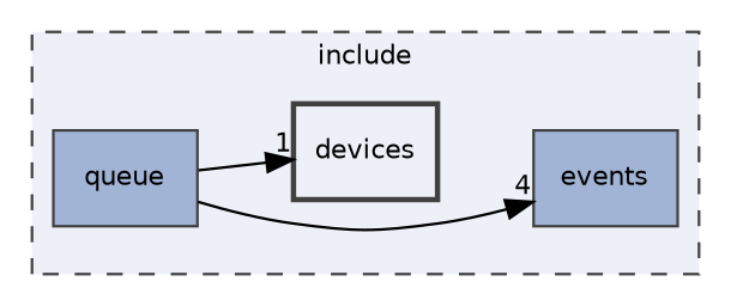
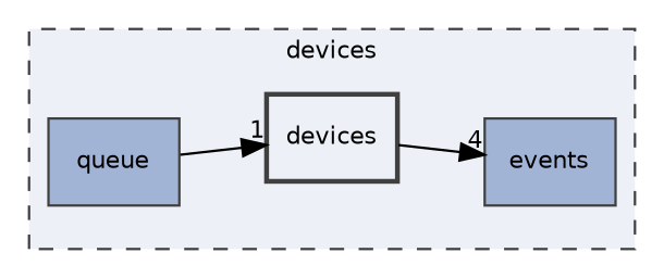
  digraph {
    compound=true
    rankdir=LR
    node [color=grey25 fillcolor="#a2b4d6" fontname=Helvetica fontsize=10 shape=box style="filled,"]
    edge [fontname=Helvetica fontsize=10 labeldistance=1.5 labelfontname=Helvetica labelfontsize=10]
    n1 [label=events]
    n2 [label=queue]
    n3 [fillcolor="#edf0f7" label=devices style="filled,bold,"]
    subgraph cluster_1 {
      bgcolor="#edf0f7"
      fontname=Helvetica
      fontsize=10
-     label=include
+     label=devices
      pencolor=grey25
      style="filled,dashed,"
      n1
      n2
      n3
    }
    n2 -> n3 [headlabel=1]
-   n2 -> n1 [headlabel=4]
+   n3 -> n1 [headlabel=4]
  }
